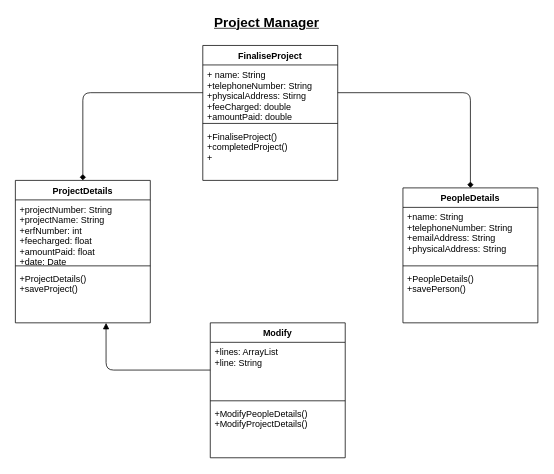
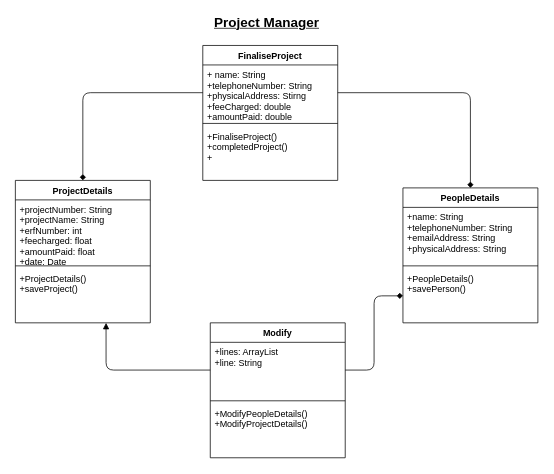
  <mxCell id="0" />
  <mxCell id="1" parent="0" />
  <mxCell id="2" value="ProjectDetails" style="swimlane;fontStyle=1;align=center;verticalAlign=top;childLayout=stackLayout;horizontal=1;startSize=26;horizontalStack=0;resizeParent=1;resizeParentMax=0;resizeLast=0;collapsible=1;marginBottom=0;" vertex="1" parent="1"><mxGeometry x="20" y="240" width="180" height="190" as="geometry" /></mxCell>
  <mxCell id="3" value="+projectNumber: String&#10;+projectName: String&#10;+erfNumber: int&#10;+feecharged: float&#10;+amountPaid: float&#10;+date: Date" style="text;strokeColor=none;fillColor=none;align=left;verticalAlign=top;spacingLeft=4;spacingRight=4;overflow=hidden;rotatable=0;points=[[0,0.5],[1,0.5]];portConstraint=eastwest;" vertex="1" parent="2"><mxGeometry y="26" width="180" height="84" as="geometry" /></mxCell>
  <mxCell id="4" value="" style="line;strokeWidth=1;fillColor=none;align=left;verticalAlign=middle;spacingTop=-1;spacingLeft=3;spacingRight=3;rotatable=0;labelPosition=right;points=[];portConstraint=eastwest;" vertex="1" parent="2"><mxGeometry y="110" width="180" height="8" as="geometry" /></mxCell>
  <mxCell id="5" value="+ProjectDetails()&#10;+saveProject()" style="text;strokeColor=none;fillColor=none;align=left;verticalAlign=top;spacingLeft=4;spacingRight=4;overflow=hidden;rotatable=0;points=[[0,0.5],[1,0.5]];portConstraint=eastwest;" vertex="1" parent="2"><mxGeometry y="118" width="180" height="72" as="geometry" /></mxCell>
  <mxCell id="6" value="PeopleDetails" style="swimlane;fontStyle=1;align=center;verticalAlign=top;childLayout=stackLayout;horizontal=1;startSize=26;horizontalStack=0;resizeParent=1;resizeParentMax=0;resizeLast=0;collapsible=1;marginBottom=0;" vertex="1" parent="1"><mxGeometry x="537" y="250" width="180" height="180" as="geometry" /></mxCell>
  <mxCell id="7" value="+name: String&#10;+telephoneNumber: String&#10;+emailAddress: String&#10;+physicalAddress: String" style="text;strokeColor=none;fillColor=none;align=left;verticalAlign=top;spacingLeft=4;spacingRight=4;overflow=hidden;rotatable=0;points=[[0,0.5],[1,0.5]];portConstraint=eastwest;" vertex="1" parent="6"><mxGeometry y="26" width="180" height="74" as="geometry" /></mxCell>
  <mxCell id="8" value="" style="line;strokeWidth=1;fillColor=none;align=left;verticalAlign=middle;spacingTop=-1;spacingLeft=3;spacingRight=3;rotatable=0;labelPosition=right;points=[];portConstraint=eastwest;" vertex="1" parent="6"><mxGeometry y="100" width="180" height="8" as="geometry" /></mxCell>
  <mxCell id="9" value="+PeopleDetails()&#10;+savePerson()" style="text;strokeColor=none;fillColor=none;align=left;verticalAlign=top;spacingLeft=4;spacingRight=4;overflow=hidden;rotatable=0;points=[[0,0.5],[1,0.5]];portConstraint=eastwest;" vertex="1" parent="6"><mxGeometry y="108" width="180" height="72" as="geometry" /></mxCell>
  <mxCell id="10" value="Modify" style="swimlane;fontStyle=1;align=center;verticalAlign=top;childLayout=stackLayout;horizontal=1;startSize=26;horizontalStack=0;resizeParent=1;resizeParentMax=0;resizeLast=0;collapsible=1;marginBottom=0;" vertex="1" parent="1"><mxGeometry x="280" y="430" width="180" height="180" as="geometry" /></mxCell>
  <mxCell id="11" value="+lines: ArrayList&#10;+line: String" style="text;strokeColor=none;fillColor=none;align=left;verticalAlign=top;spacingLeft=4;spacingRight=4;overflow=hidden;rotatable=0;points=[[0,0.5],[1,0.5]];portConstraint=eastwest;" vertex="1" parent="10"><mxGeometry y="26" width="180" height="74" as="geometry" /></mxCell>
  <mxCell id="12" value="" style="line;strokeWidth=1;fillColor=none;align=left;verticalAlign=middle;spacingTop=-1;spacingLeft=3;spacingRight=3;rotatable=0;labelPosition=right;points=[];portConstraint=eastwest;" vertex="1" parent="10"><mxGeometry y="100" width="180" height="8" as="geometry" /></mxCell>
  <mxCell id="13" value="+ModifyPeopleDetails()&#10;+ModifyProjectDetails()" style="text;strokeColor=none;fillColor=none;align=left;verticalAlign=top;spacingLeft=4;spacingRight=4;overflow=hidden;rotatable=0;points=[[0,0.5],[1,0.5]];portConstraint=eastwest;" vertex="1" parent="10"><mxGeometry y="108" width="180" height="72" as="geometry" /></mxCell>
  <mxCell id="14" value="FinaliseProject" style="swimlane;fontStyle=1;align=center;verticalAlign=top;childLayout=stackLayout;horizontal=1;startSize=26;horizontalStack=0;resizeParent=1;resizeParentMax=0;resizeLast=0;collapsible=1;marginBottom=0;" parent="1" vertex="1"><mxGeometry x="270" y="60" width="180" height="180" as="geometry" /></mxCell>
  <mxCell id="15" value="+ name: String&#10;+telephoneNumber: String&#10;+physicalAddress: Stirng&#10;+feeCharged: double&#10;+amountPaid: double" style="text;strokeColor=none;fillColor=none;align=left;verticalAlign=top;spacingLeft=4;spacingRight=4;overflow=hidden;rotatable=0;points=[[0,0.5],[1,0.5]];portConstraint=eastwest;" parent="14" vertex="1"><mxGeometry y="26" width="180" height="74" as="geometry" /></mxCell>
  <mxCell id="16" value="" style="line;strokeWidth=1;fillColor=none;align=left;verticalAlign=middle;spacingTop=-1;spacingLeft=3;spacingRight=3;rotatable=0;labelPosition=right;points=[];portConstraint=eastwest;" parent="14" vertex="1"><mxGeometry y="100" width="180" height="8" as="geometry" /></mxCell>
  <mxCell id="17" value="+FinaliseProject()&#10;+completedProject()&#10;+" style="text;strokeColor=none;fillColor=none;align=left;verticalAlign=top;spacingLeft=4;spacingRight=4;overflow=hidden;rotatable=0;points=[[0,0.5],[1,0.5]];portConstraint=eastwest;" parent="14" vertex="1"><mxGeometry y="108" width="180" height="72" as="geometry" /></mxCell>
  <mxCell id="18" style="edgeStyle=orthogonalEdgeStyle;rounded=1;orthogonalLoop=1;jettySize=auto;html=1;exitX=0;exitY=0.5;exitDx=0;exitDy=0;endArrow=diamond;endFill=1;" edge="1" parent="1" source="15" target="2"><mxGeometry relative="1" as="geometry" /></mxCell>
  <mxCell id="19" style="edgeStyle=orthogonalEdgeStyle;rounded=1;orthogonalLoop=1;jettySize=auto;html=1;entryX=0.5;entryY=0;entryDx=0;entryDy=0;endArrow=diamond;endFill=1;" edge="1" parent="1" source="15" target="6"><mxGeometry relative="1" as="geometry" /></mxCell>
  <mxCell id="20" style="edgeStyle=orthogonalEdgeStyle;rounded=1;orthogonalLoop=1;jettySize=auto;html=1;exitX=0;exitY=0.5;exitDx=0;exitDy=0;entryX=0.672;entryY=1;entryDx=0;entryDy=0;entryPerimeter=0;endArrow=block;endFill=1;" edge="1" parent="1" source="11" target="5"><mxGeometry relative="1" as="geometry" /></mxCell>
+ <mxCell id="21" style="edgeStyle=orthogonalEdgeStyle;rounded=1;orthogonalLoop=1;jettySize=auto;html=1;exitX=1;exitY=0.5;exitDx=0;exitDy=0;entryX=0;entryY=0.5;entryDx=0;entryDy=0;endArrow=diamond;endFill=1;" edge="1" parent="1" source="11" target="9"><mxGeometry relative="1" as="geometry" /></mxCell>
  <mxCell id="22" value="&lt;b&gt;&lt;u&gt;&lt;font style=&quot;font-size: 18px&quot;&gt;Project Manager&lt;/font&gt;&lt;/u&gt;&lt;/b&gt;" style="text;html=1;align=center;verticalAlign=middle;resizable=0;points=[];autosize=1;" vertex="1" parent="1"><mxGeometry x="275" y="20" width="160" height="20" as="geometry" /></mxCell>
